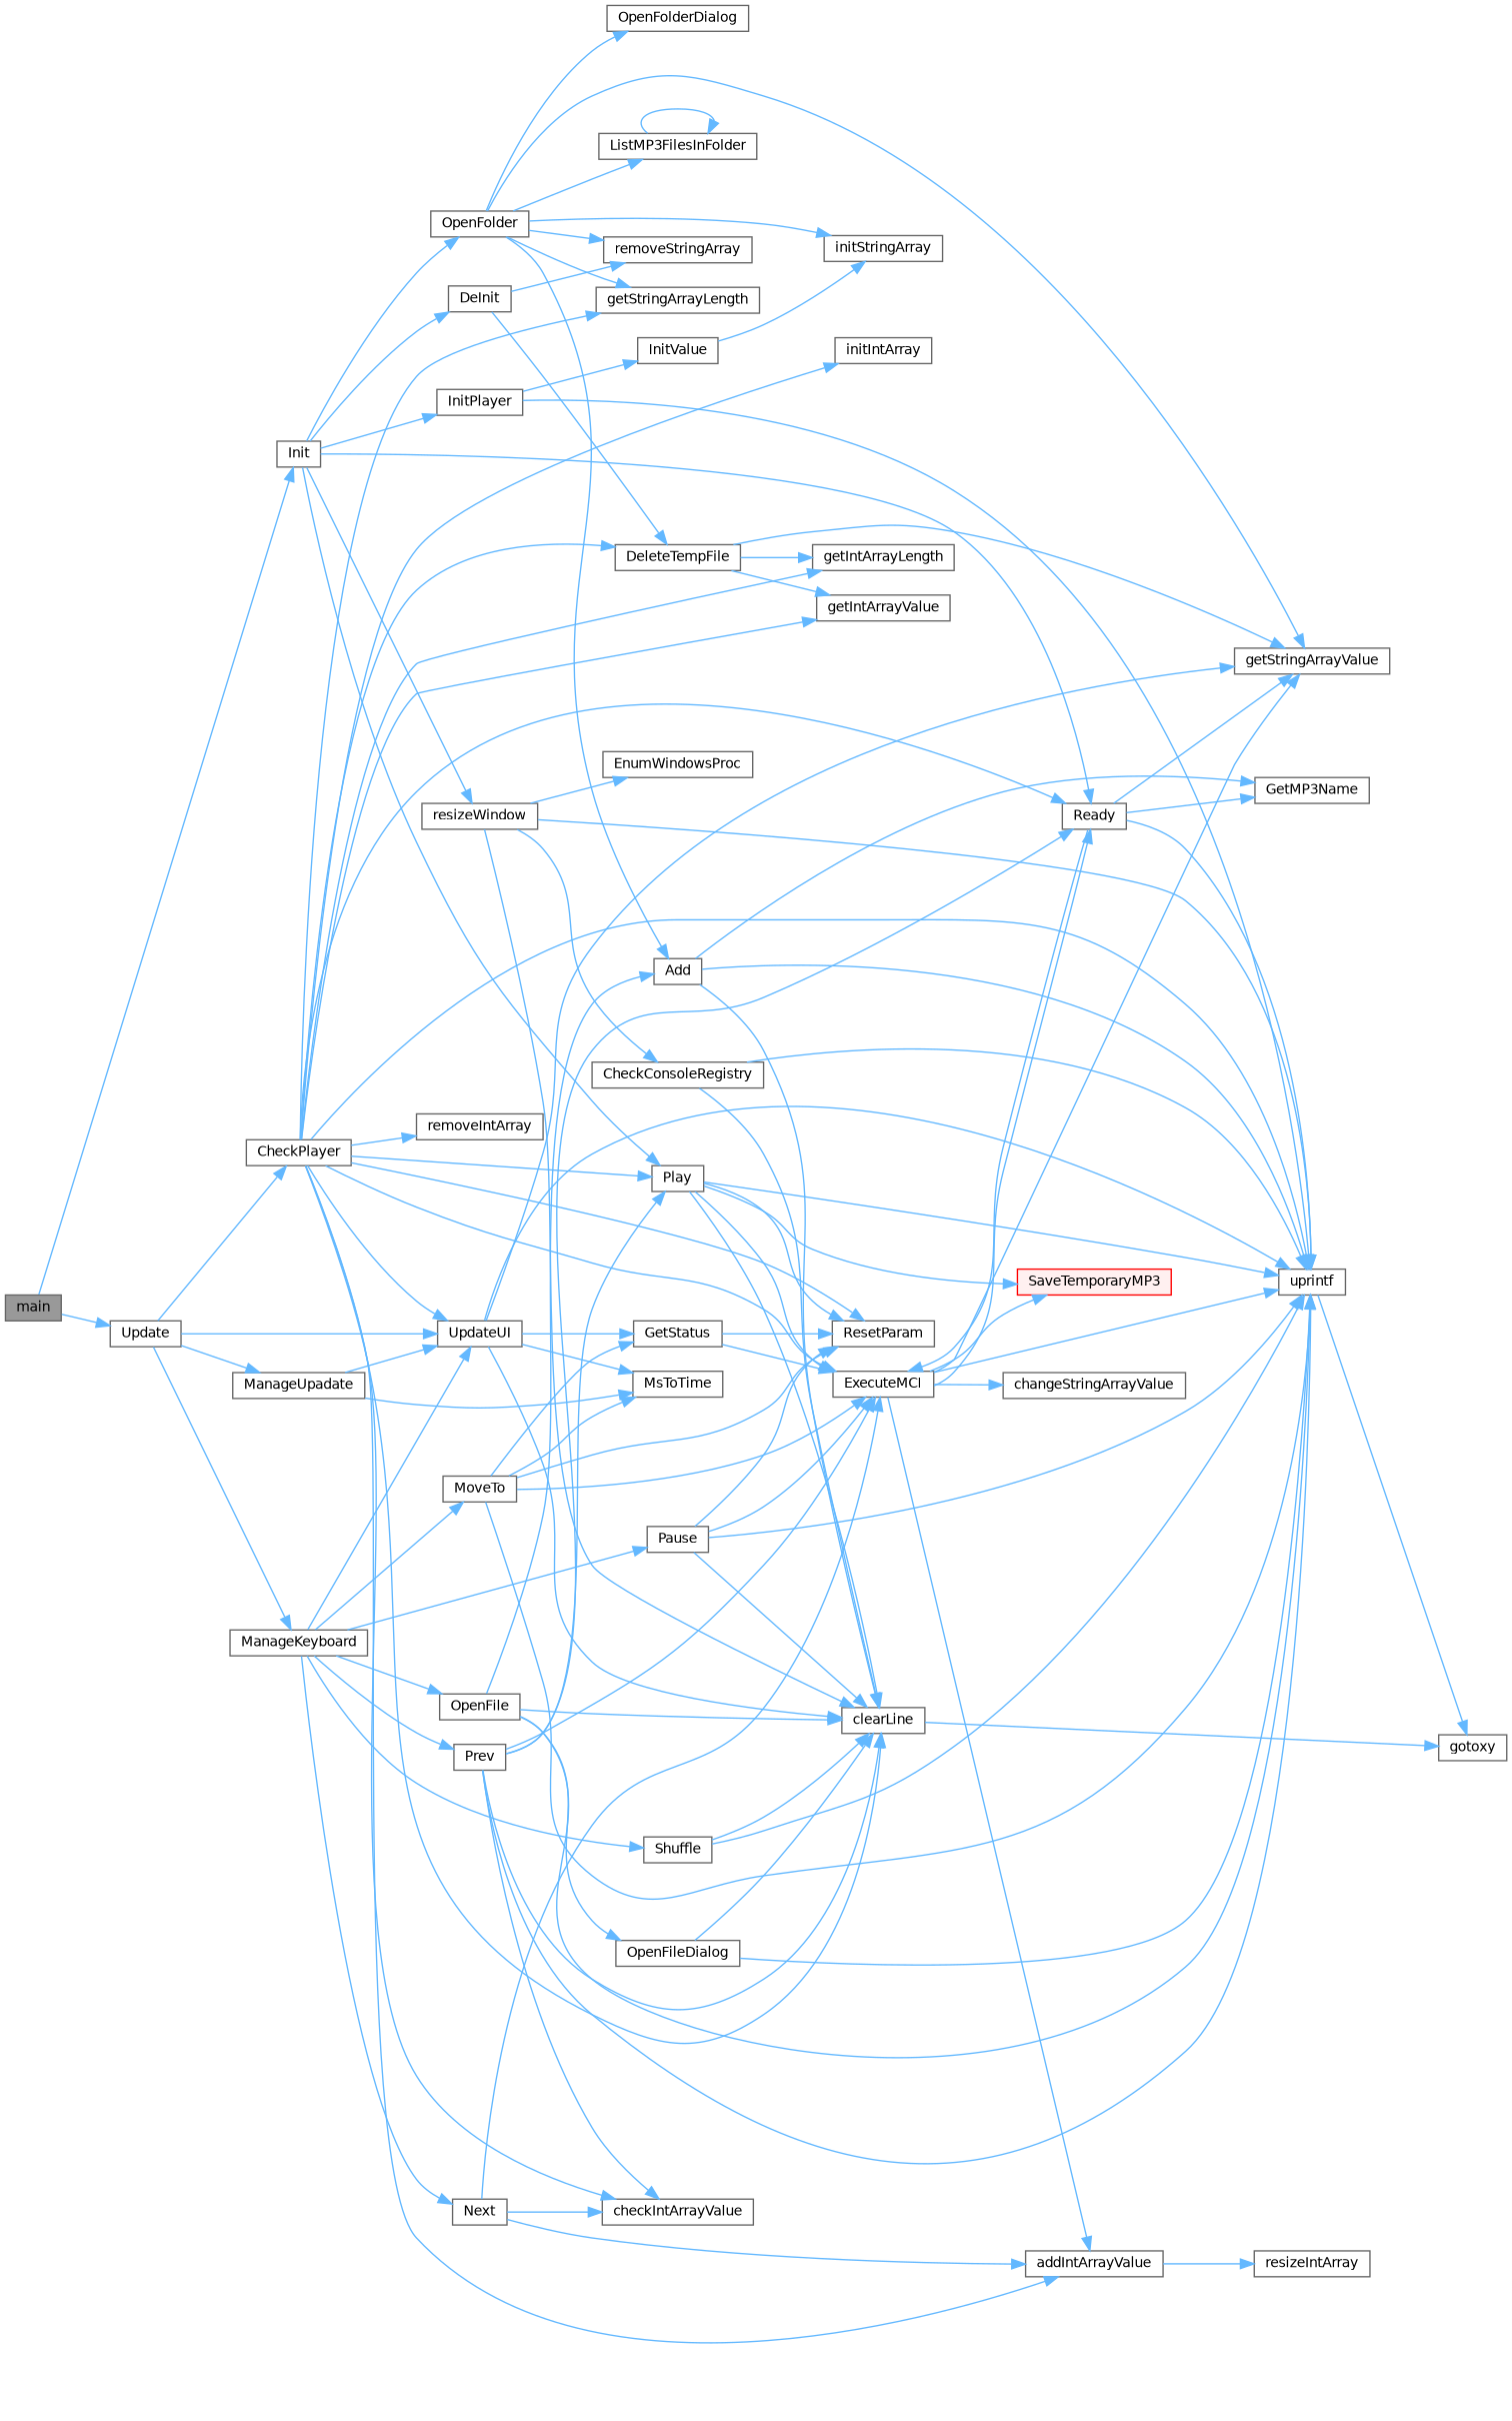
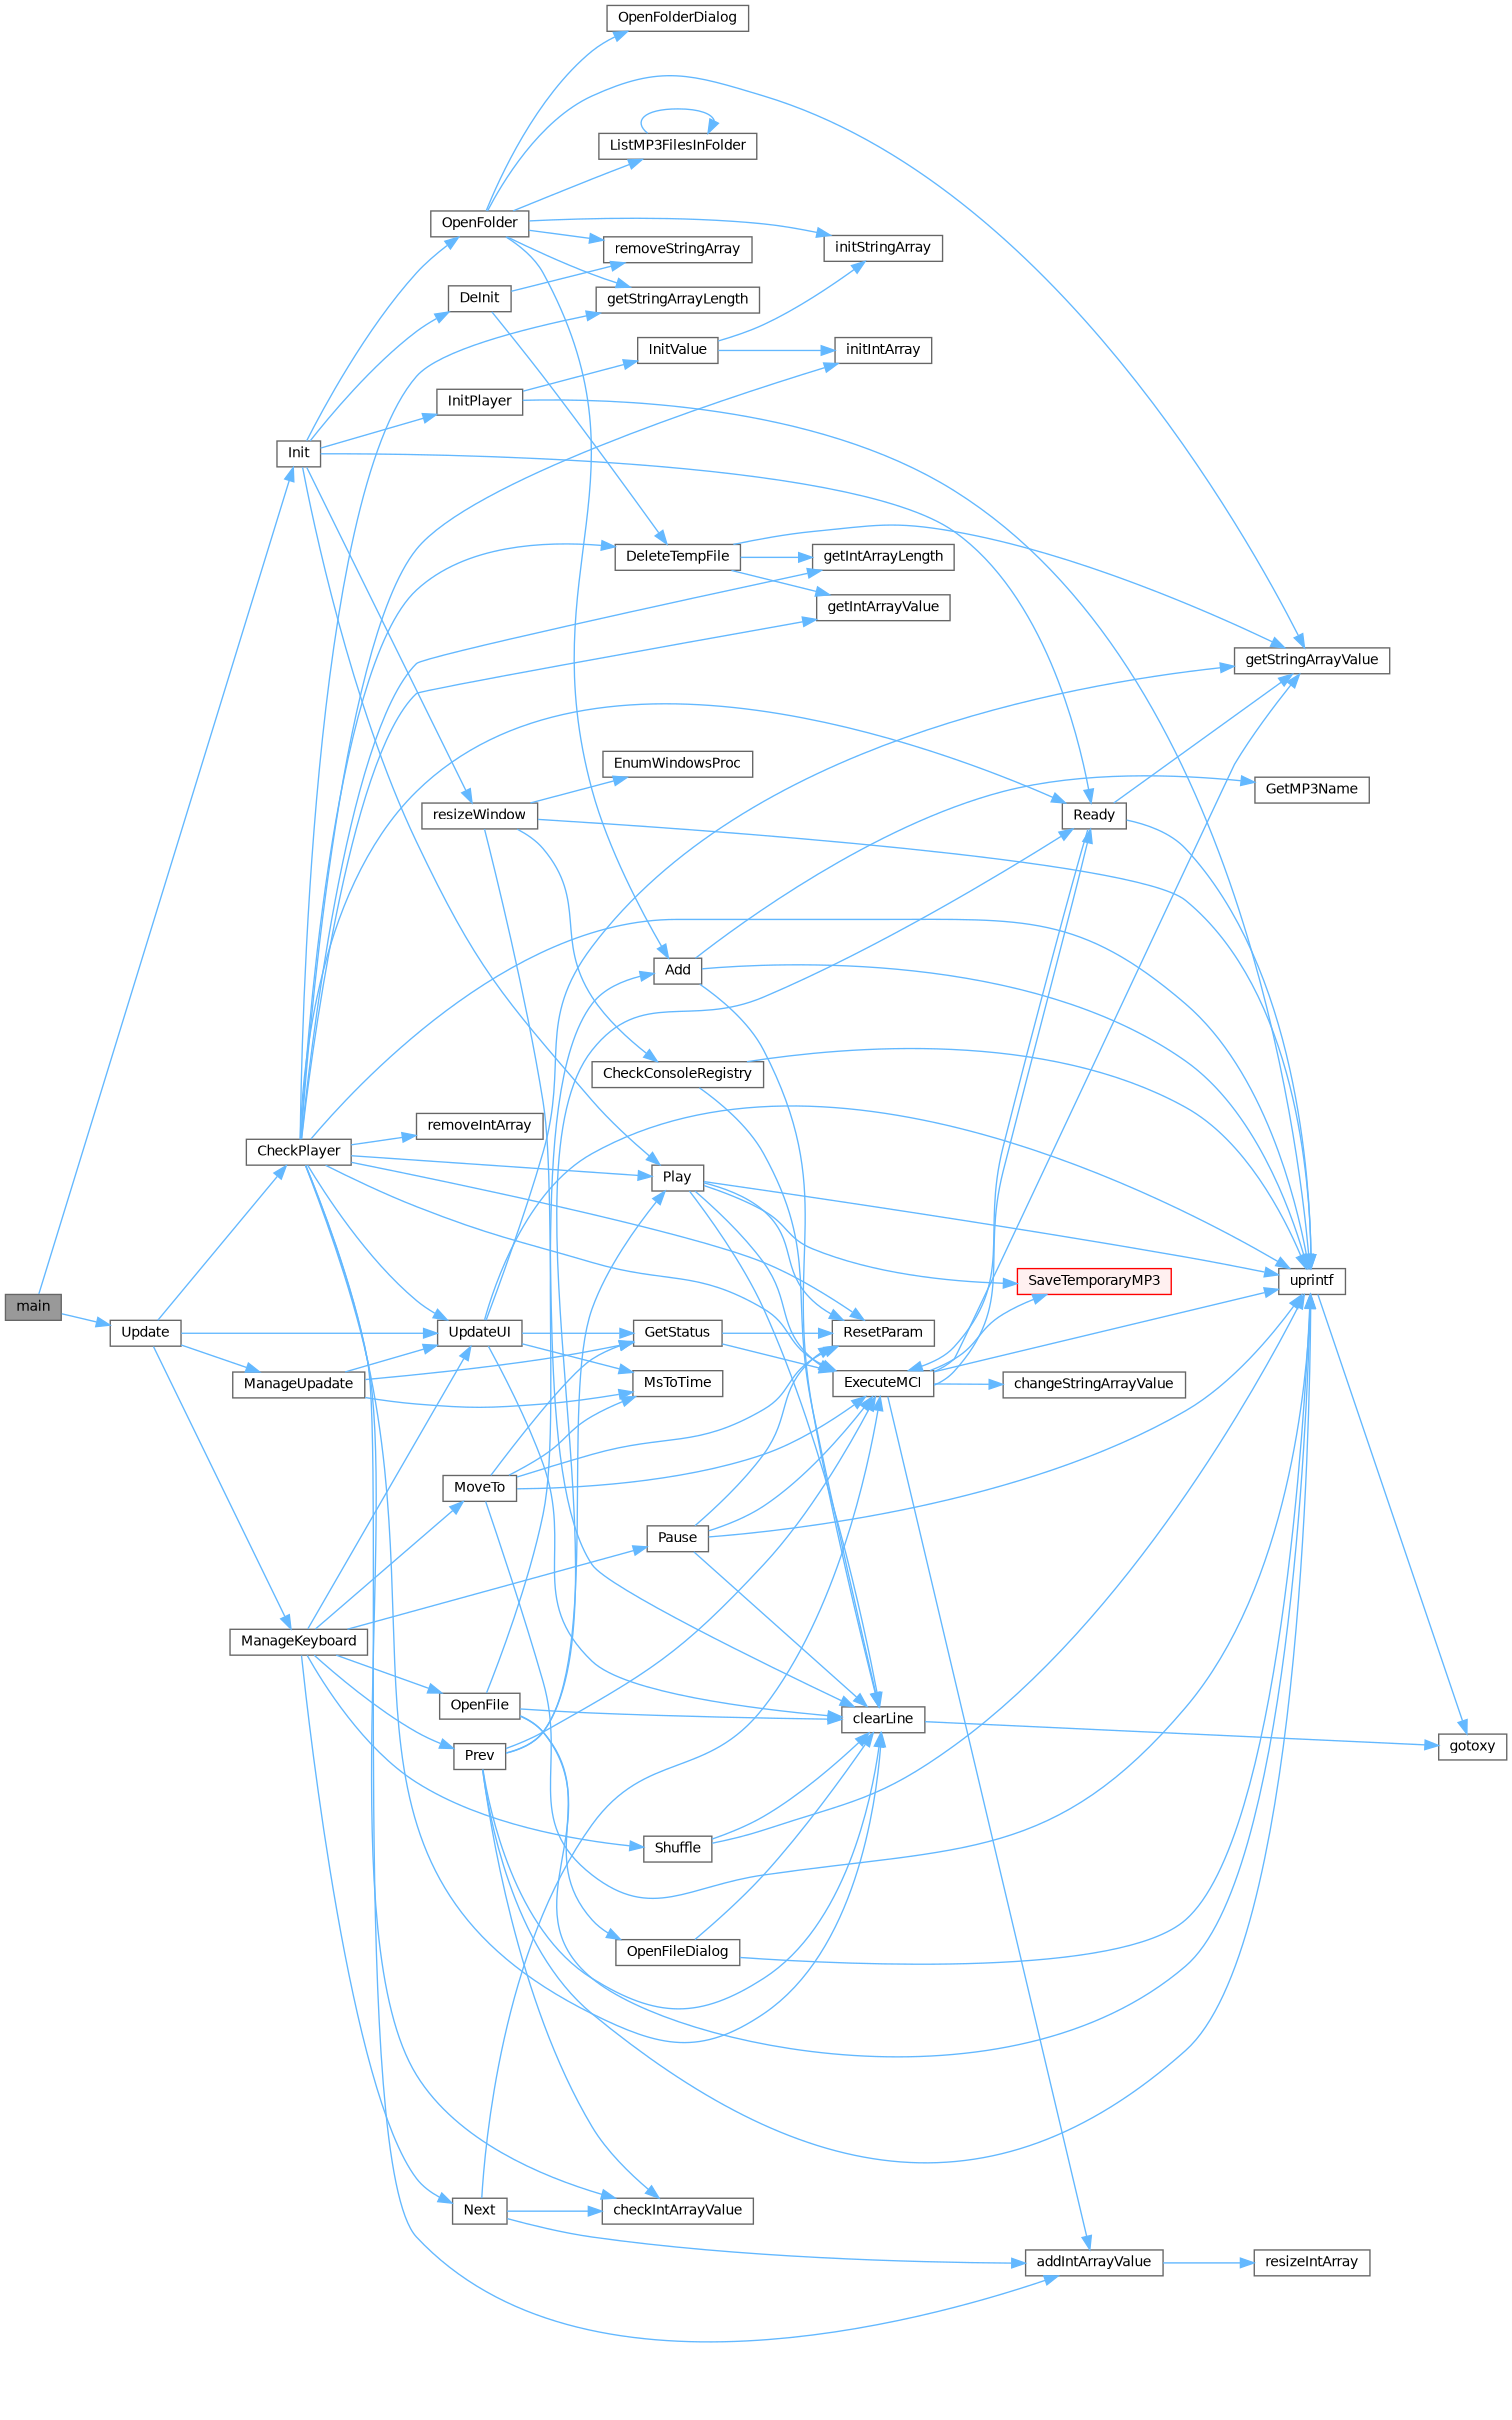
  digraph {
    rankdir=LR
    node [color=grey40 fillcolor=white fontname=Helvetica fontsize=10 shape=box style=filled]
    edge [color=steelblue1 fontname=Helvetica fontsize=10 labelfontname=Helvetica labelfontsize=10 style=solid]
    n1 [color=gray40 fillcolor=grey60 fontcolor=black height=0.2 label=main width=0.4]
    n2 [height=0.2 label=Init width=0.4]
    n3 [height=0.2 label=Update width=0.4]
    n4 [height=0.2 label=DeInit width=0.4]
    n5 [height=0.2 label=InitPlayer width=0.4]
    n6 [height=0.2 label=OpenFolder width=0.4]
    n7 [height=0.2 label=Play width=0.4]
    n8 [height=0.2 label=Ready width=0.4]
    n9 [height=0.2 label=resizeWindow width=0.4]
    n10 [height=0.2 label=CheckPlayer width=0.4]
    n11 [height=0.2 label=UpdateUI width=0.4]
    n12 [height=0.2 label=ManageKeyboard width=0.4]
    n13 [height=0.2 label=ManageUpadate width=0.4]
    n14 [height=0.2 label=DeleteTempFile width=0.4]
    n15 [height=0.2 label=removeStringArray width=0.4]
    n16 [height=0.2 label=InitValue width=0.4]
    n17 [height=0.2 label=uprintf width=0.4]
    n18 [height=0.2 label=getStringArrayValue width=0.4]
    n19 [height=0.2 label=initStringArray width=0.4]
    n20 [height=0.2 label=Add width=0.4]
    n21 [height=0.2 label=getStringArrayLength width=0.4]
    n22 [height=0.2 label=ListMP3FilesInFolder width=0.4]
    n23 [height=0.2 label=OpenFolderDialog width=0.4]
    n24 [height=0.2 label=clearLine width=0.4]
    n25 [height=0.2 label=ExecuteMCI width=0.4]
    n26 [height=0.2 label=ResetParam width=0.4]
    n27 [color=red fillcolor="#FFF0F0" height=0.2 label=SaveTemporaryMP3 width=0.4]
    n28 [height=0.2 label=GetMP3Name width=0.4]
    n29 [height=0.2 label=CheckConsoleRegistry width=0.4]
    n30 [height=0.2 label=EnumWindowsProc width=0.4]
    n31 [height=0.2 label=getIntArrayLength width=0.4]
    n32 [height=0.2 label=getIntArrayValue width=0.4]
    n33 [height=0.2 label=initIntArray width=0.4]
    n34 [height=0.2 label=gotoxy width=0.4]
    n35 [height=0.2 label=addIntArrayValue width=0.4]
    n36 [height=0.2 label=resizeIntArray width=0.4]
    n37 [height=0.2 label=changeStringArrayValue width=0.4]
    n38 [height=0.2 label=checkIntArrayValue width=0.4]
    n39 [height=0.2 label=removeIntArray width=0.4]
    n40 [height=0.2 label=GetStatus width=0.4]
    n41 [height=0.2 label=MsToTime width=0.4]
    n42 [height=0.2 label=MoveTo width=0.4]
    n43 [height=0.2 label=Next width=0.4]
    n44 [height=0.2 label=OpenFile width=0.4]
    n45 [height=0.2 label=Pause width=0.4]
    n46 [height=0.2 label=Prev width=0.4]
    n47 [height=0.2 label=Shuffle width=0.4]
    n48 [height=0.2 label=OpenFileDialog width=0.4]
    n1 -> n2
    n1 -> n3
    n2 -> n4
    n2 -> n5
    n2 -> n6
    n2 -> n7
    n2 -> n8
    n2 -> n9
    n3 -> n10
    n3 -> n11
    n3 -> n12
    n3 -> n13
    n4 -> n14
    n4 -> n15
    n5 -> n16
    n5 -> n17
    n6 -> n15
    n6 -> n18
    n6 -> n19
    n6 -> n20
    n6 -> n21
    n6 -> n22
    n6 -> n23
    n7 -> n17
    n7 -> n24
    n7 -> n25
    n7 -> n26
    n7 -> n27
    n8 -> n17
    n8 -> n18
    n8 -> n25
-   n8 -> n28
    n9 -> n17
    n9 -> n24
    n9 -> n29
    n9 -> n30
    n10 -> n7
    n10 -> n8
    n10 -> n11
    n10 -> n14
    n10 -> n17
    n10 -> n21
    n10 -> n24
    n10 -> n25
    n10 -> n26
    n10 -> n31
    n10 -> n32
    n10 -> n33
    n10 -> n35
    n10 -> n38
    n10 -> n39
    n11 -> n17
    n11 -> n18
    n11 -> n24
    n11 -> n40
    n11 -> n41
    n12 -> n11
    n12 -> n42
    n12 -> n43
    n12 -> n44
    n12 -> n45
    n12 -> n46
    n12 -> n47
    n13 -> n11
+   n13 -> n40
    n13 -> n41
    n14 -> n18
    n14 -> n31
    n14 -> n32
    n16 -> n19
+   n16 -> n33
    n17 -> n34
    n20 -> n17
    n20 -> n24
    n20 -> n28
    n22 -> n22
    n24 -> n34
    n25 -> n8
    n25 -> n17
    n25 -> n18
    n25 -> n27
    n25 -> n35
    n25 -> n37
    n29 -> n17
    n29 -> n24
    n35 -> n36
    n40 -> n25
    n40 -> n26
    n42 -> n17
    n42 -> n25
    n42 -> n26
    n42 -> n40
    n42 -> n41
    n43 -> n25
    n43 -> n35
    n43 -> n38
    n44 -> n17
    n44 -> n20
    n44 -> n24
    n44 -> n48
    n45 -> n17
    n45 -> n24
    n45 -> n25
    n45 -> n26
    n46 -> n7
    n46 -> n8
    n46 -> n17
    n46 -> n24
    n46 -> n25
    n46 -> n38
    n47 -> n17
    n47 -> n24
    n48 -> n17
    n48 -> n24
  }
